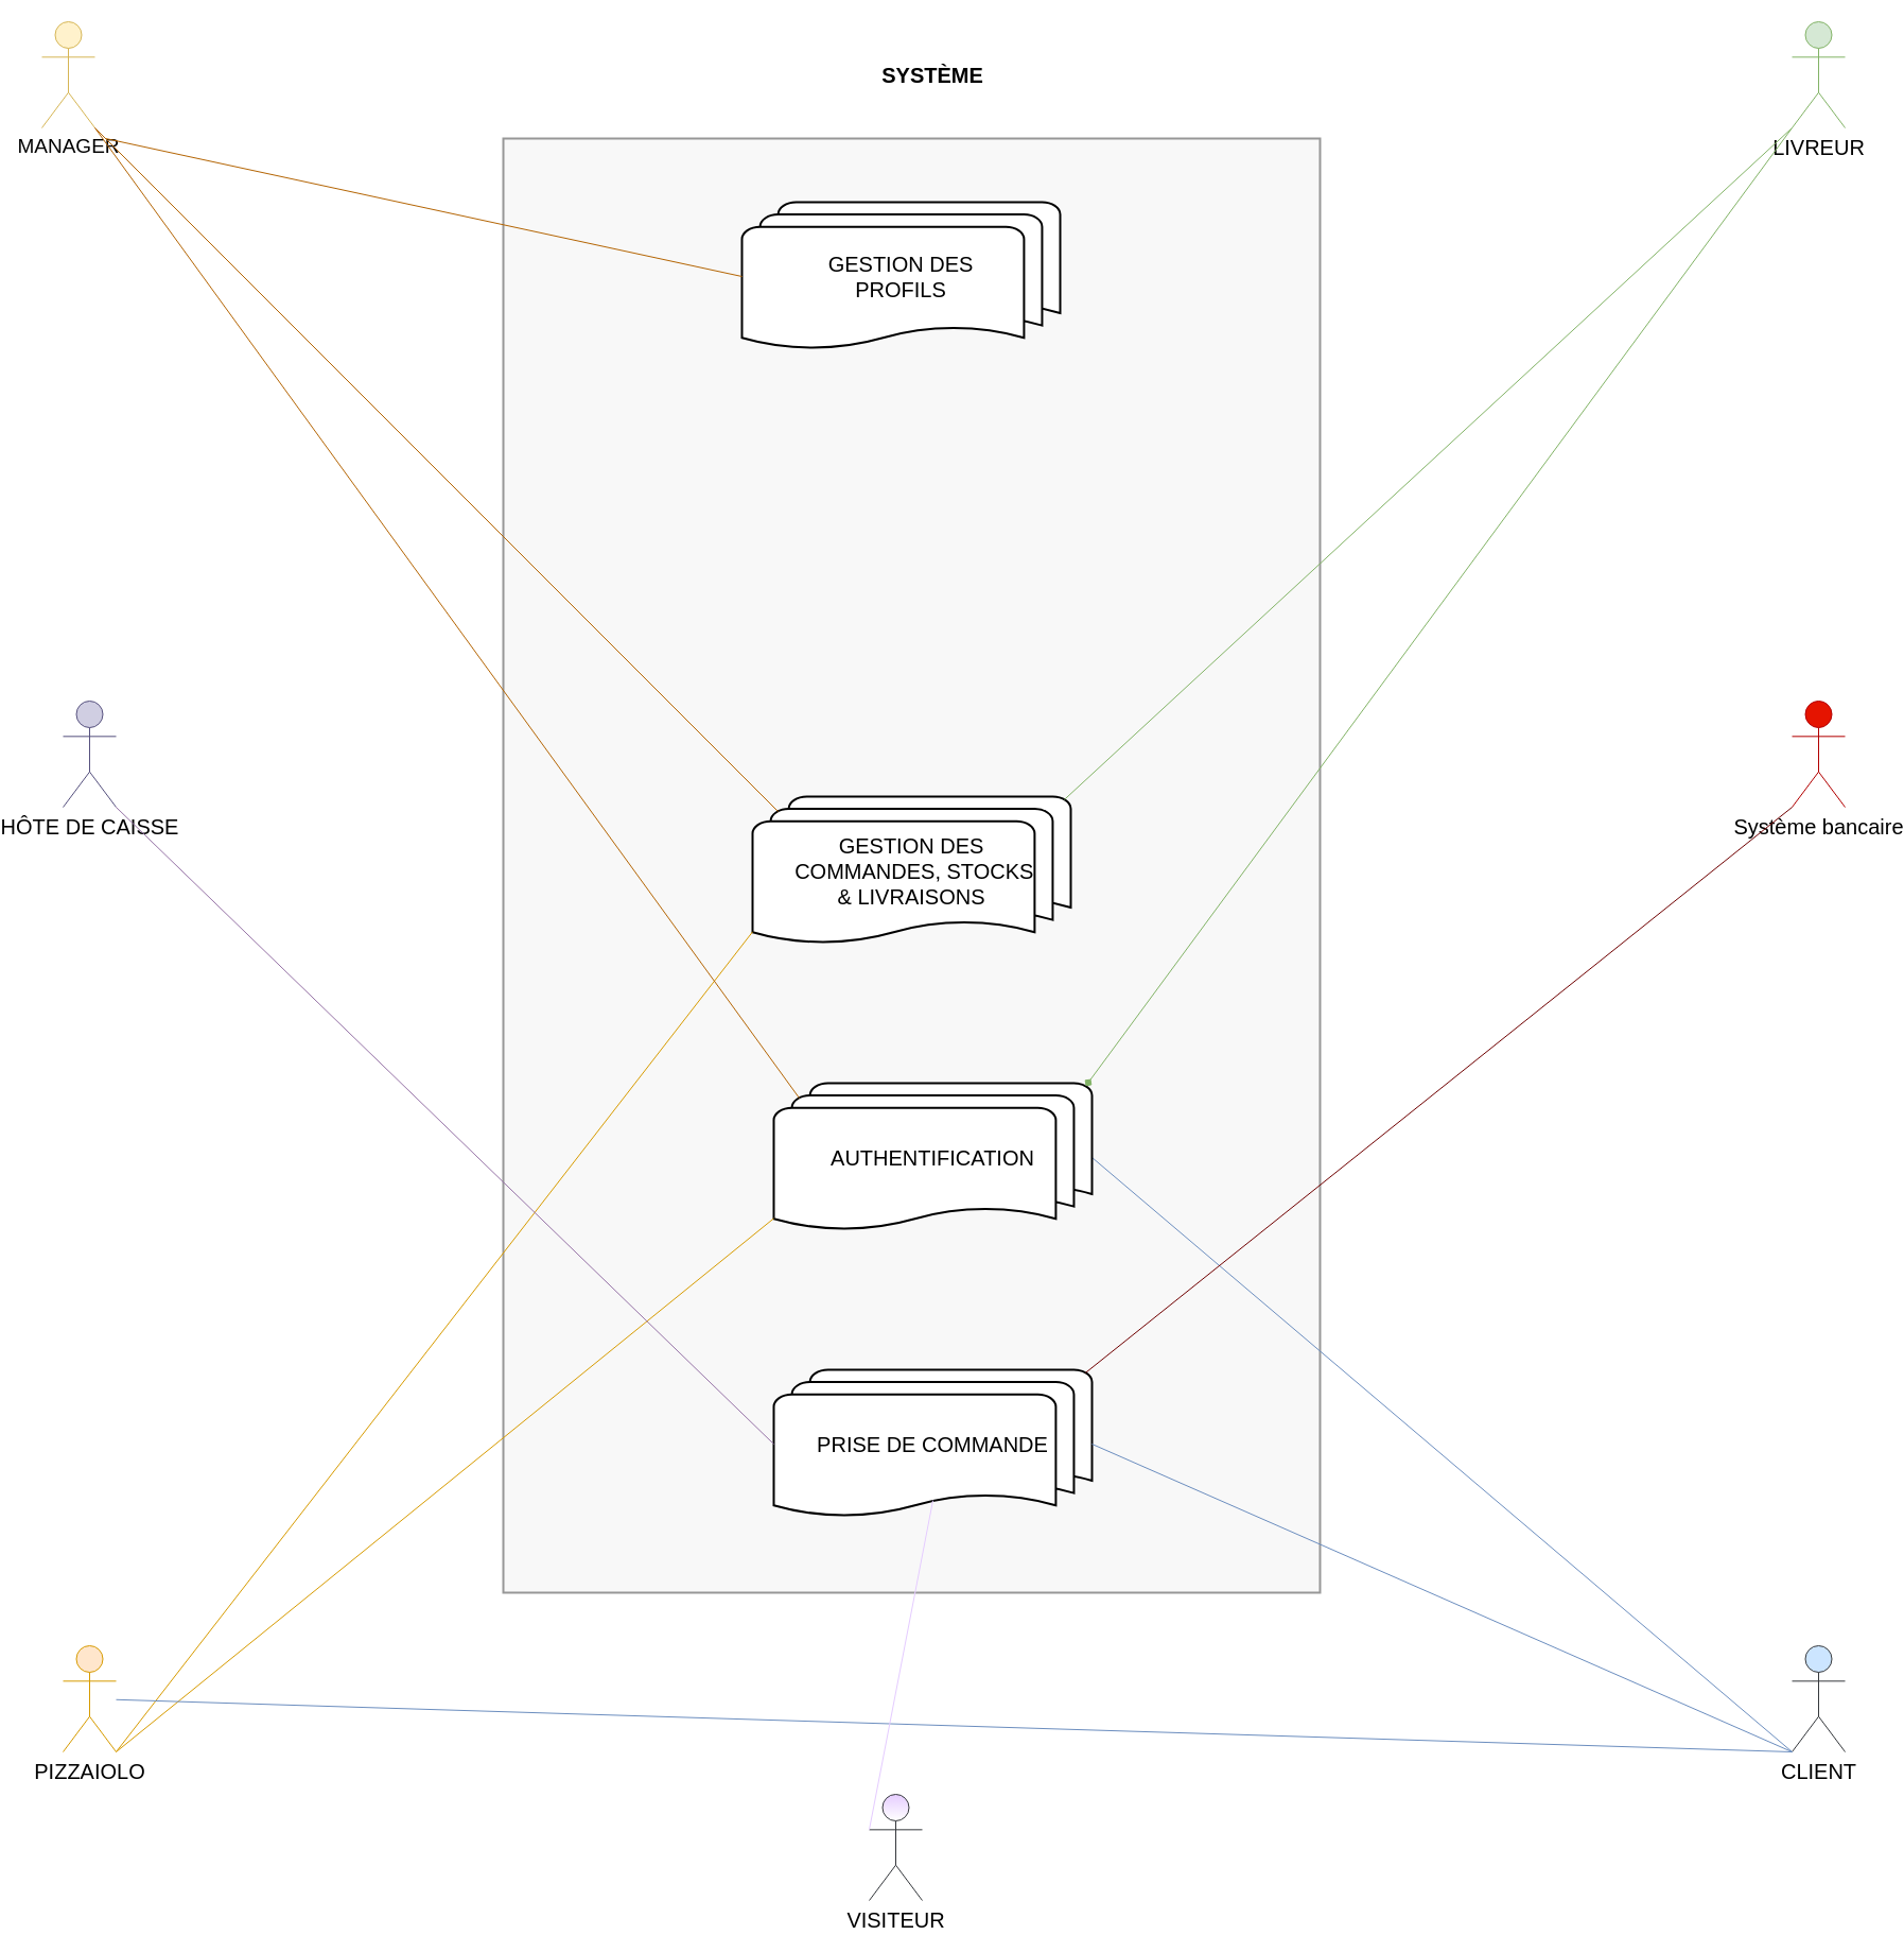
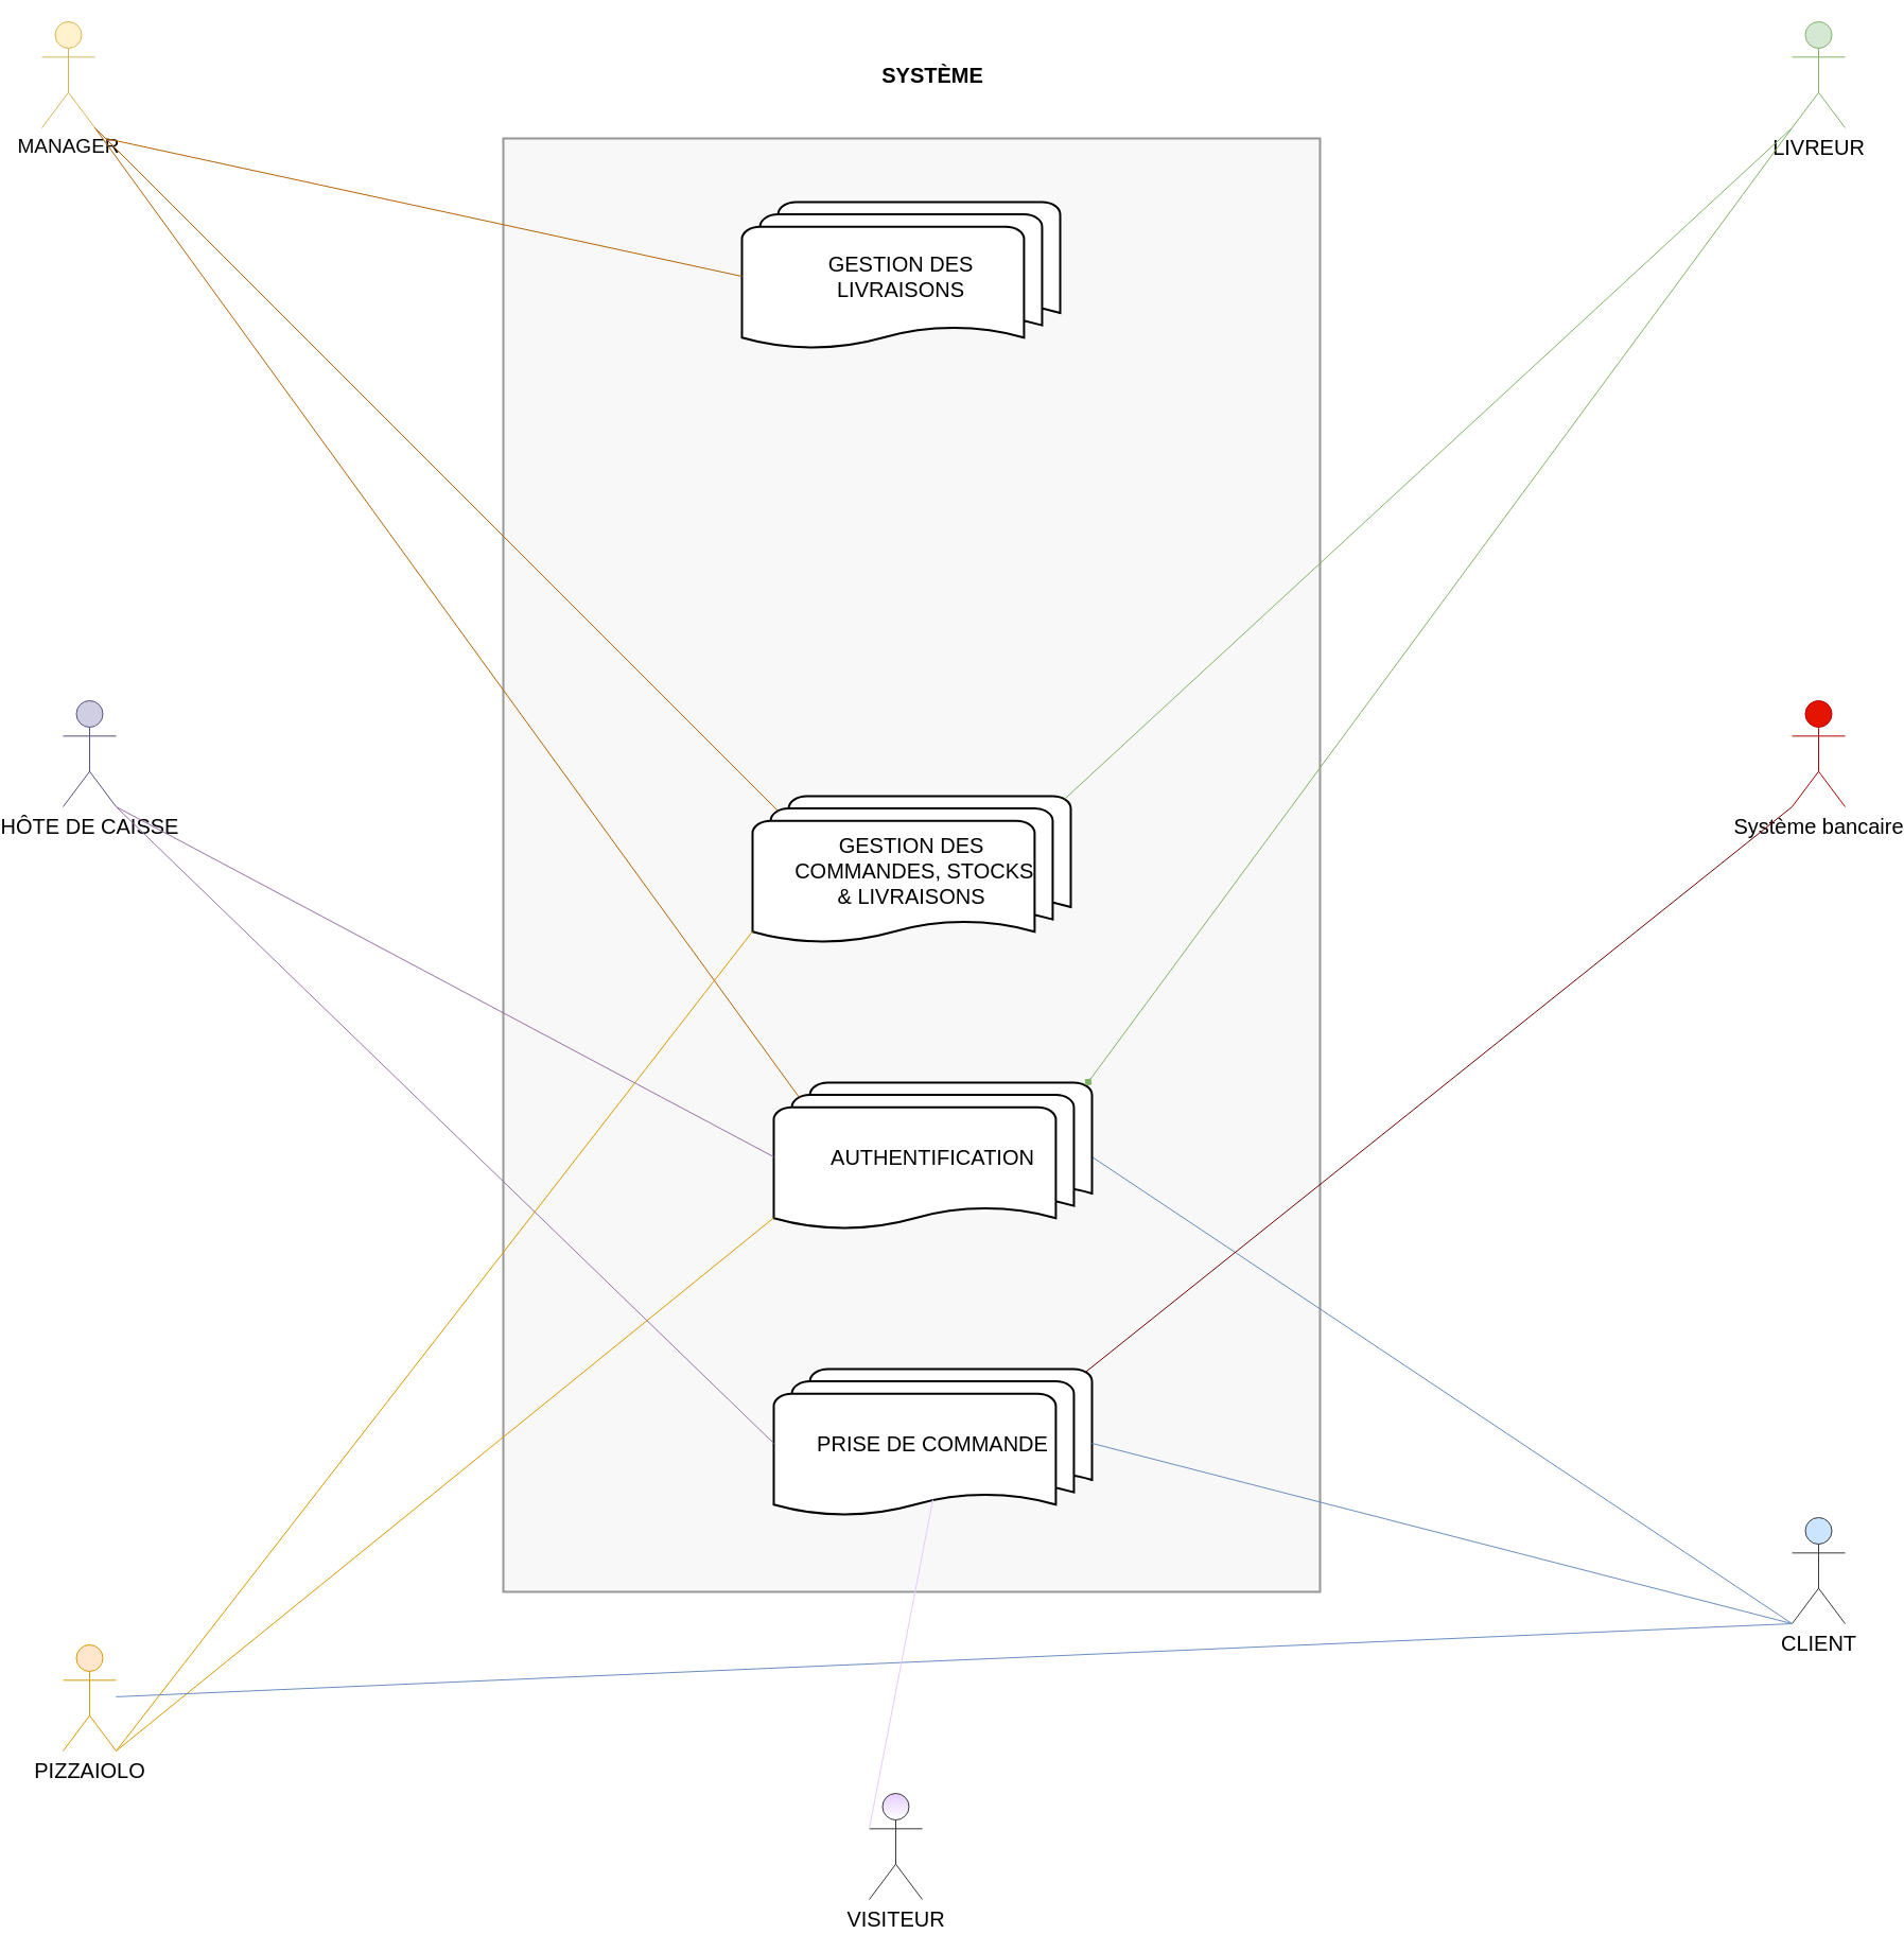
  <mxCell id="0" />
  <mxCell id="1" parent="0" />
  <mxCell id="2" value="" style="rounded=0;whiteSpace=wrap;html=1;fillColor=#eeeeee;strokeColor=#000000;opacity=40;strokeWidth=2;" parent="1" vertex="1"><mxGeometry x="455" y="130" width="770" height="1370" as="geometry" /></mxCell>
- <mxCell id="3" value="&lt;font style=&quot;font-size: 20px&quot;&gt;CLIENT&lt;/font&gt;" style="shape=umlActor;verticalLabelPosition=bottom;labelBackgroundColor=#ffffff;verticalAlign=top;html=1;outlineConnect=0;fillColor=#cce5ff;strokeColor=#36393d;aspect=fixed;" parent="1" vertex="1"><mxGeometry x="1670" y="1550" width="50" height="100" as="geometry" /></mxCell>
+ <mxCell id="3" value="&lt;font style=&quot;font-size: 20px&quot;&gt;CLIENT&lt;/font&gt;" style="shape=umlActor;verticalLabelPosition=bottom;labelBackgroundColor=#ffffff;verticalAlign=top;html=1;outlineConnect=0;fillColor=#cce5ff;strokeColor=#36393d;aspect=fixed;" parent="1" vertex="1"><mxGeometry x="1670" y="1430" width="50" height="100" as="geometry" /></mxCell>
  <mxCell id="4" value="&lt;font style=&quot;font-size: 19px&quot;&gt;MANAGER&lt;/font&gt;" style="shape=umlActor;verticalLabelPosition=bottom;labelBackgroundColor=#ffffff;verticalAlign=top;html=1;outlineConnect=0;fillColor=#fff2cc;strokeColor=#d6b656;aspect=fixed;" parent="1" vertex="1"><mxGeometry x="20" y="20" width="50" height="100" as="geometry" /></mxCell>
  <mxCell id="5" value="&lt;font style=&quot;font-size: 20px&quot;&gt;HÔTE DE CAISSE&lt;/font&gt;" style="shape=umlActor;verticalLabelPosition=bottom;labelBackgroundColor=#ffffff;verticalAlign=top;html=1;outlineConnect=0;fillColor=#d0cee2;strokeColor=#56517e;aspect=fixed;" parent="1" vertex="1"><mxGeometry x="40" y="660" width="50" height="100" as="geometry" /></mxCell>
  <mxCell id="6" value="&lt;font style=&quot;font-size: 20px&quot;&gt;LIVREUR&lt;/font&gt;" style="shape=umlActor;verticalLabelPosition=bottom;labelBackgroundColor=#ffffff;verticalAlign=top;html=1;outlineConnect=0;fillColor=#d5e8d4;strokeColor=#82b366;aspect=fixed;" parent="1" vertex="1"><mxGeometry x="1670" y="20" width="50" height="100" as="geometry" /></mxCell>
  <mxCell id="7" value="&lt;font style=&quot;font-size: 20px&quot;&gt;PIZZAIOLO&lt;/font&gt;" style="shape=umlActor;verticalLabelPosition=bottom;labelBackgroundColor=#ffffff;verticalAlign=top;html=1;outlineConnect=0;fillColor=#ffe6cc;strokeColor=#d79b00;aspect=fixed;" parent="1" vertex="1"><mxGeometry x="40" y="1550" width="50" height="100" as="geometry" /></mxCell>
  <mxCell id="8" value="&lt;font style=&quot;font-size: 20px&quot; color=&quot;#000000&quot;&gt;Système bancaire&lt;/font&gt;" style="shape=umlActor;verticalLabelPosition=bottom;labelBackgroundColor=#ffffff;verticalAlign=top;html=1;outlineConnect=0;fillColor=#e51400;strokeColor=#B20000;fontColor=#ffffff;aspect=fixed;" parent="1" vertex="1"><mxGeometry x="1670" y="660" width="50" height="100" as="geometry" /></mxCell>
  <mxCell id="9" value="" style="endArrow=none;html=1;entryX=1;entryY=0.5;entryDx=0;entryDy=0;entryPerimeter=0;fillColor=#dae8fc;strokeColor=#6c8ebf;exitX=0;exitY=1;exitDx=0;exitDy=0;exitPerimeter=0;endFill=0;" parent="1" source="3" target="10" edge="1"><mxGeometry width="50" height="50" relative="1" as="geometry"><mxPoint x="1550" y="436.67" as="sourcePoint" /><mxPoint x="1810" y="530.003" as="targetPoint" /></mxGeometry></mxCell>
  <mxCell id="10" value="&lt;font style=&quot;font-size: 20px&quot;&gt;AUTHENTIFICATION&lt;/font&gt;" style="strokeWidth=2;html=1;shape=mxgraph.flowchart.multi-document;whiteSpace=wrap;gradientColor=none;align=center;" parent="1" vertex="1"><mxGeometry x="710" y="1020" width="300" height="140" as="geometry" /></mxCell>
  <mxCell id="11" value="&lt;span style=&quot;font-size: 20px&quot;&gt;PRISE DE COMMANDE&lt;/span&gt;" style="strokeWidth=2;html=1;shape=mxgraph.flowchart.multi-document;whiteSpace=wrap;gradientColor=none;align=center;" parent="1" vertex="1"><mxGeometry x="710" y="1290" width="300" height="140" as="geometry" /></mxCell>
  <mxCell id="12" value="&lt;font style=&quot;font-size: 20px&quot;&gt;GESTION DES&lt;br&gt;&amp;nbsp;COMMANDES, STOCKS&lt;br&gt;&amp;amp; LIVRAISONS&lt;br&gt;&lt;/font&gt;" style="strokeWidth=2;html=1;shape=mxgraph.flowchart.multi-document;whiteSpace=wrap;gradientColor=none;align=center;" parent="1" vertex="1"><mxGeometry x="690" y="750" width="300" height="140" as="geometry" /></mxCell>
  <mxCell id="13" value="" style="endArrow=none;html=1;entryX=0.98;entryY=0.02;entryDx=0;entryDy=0;entryPerimeter=0;exitX=0;exitY=1;exitDx=0;exitDy=0;exitPerimeter=0;fillColor=#d5e8d4;strokeColor=#82b366;" parent="1" source="6" target="12" edge="1"><mxGeometry width="50" height="50" relative="1" as="geometry"><mxPoint x="-50" y="1190" as="sourcePoint" /><mxPoint x="530" y="1120" as="targetPoint" /></mxGeometry></mxCell>
  <mxCell id="14" value="" style="endArrow=none;html=1;entryX=0;entryY=0.91;entryDx=0;entryDy=0;entryPerimeter=0;fillColor=#ffe6cc;strokeColor=#d79b00;exitX=1;exitY=1;exitDx=0;exitDy=0;exitPerimeter=0;" parent="1" source="7" target="12" edge="1"><mxGeometry width="50" height="50" relative="1" as="geometry"><mxPoint x="480" y="1170" as="sourcePoint" /><mxPoint x="550" y="1420" as="targetPoint" /></mxGeometry></mxCell>
  <mxCell id="15" value="" style="endArrow=none;html=1;fillColor=#ffe6cc;strokeColor=#d79b00;entryX=0;entryY=0.91;entryDx=0;entryDy=0;entryPerimeter=0;exitX=1;exitY=1;exitDx=0;exitDy=0;exitPerimeter=0;" parent="1" source="7" target="10" edge="1"><mxGeometry width="50" height="50" relative="1" as="geometry"><mxPoint x="-50" y="1389.346" as="sourcePoint" /><mxPoint x="720" y="753.2" as="targetPoint" /></mxGeometry></mxCell>
  <mxCell id="16" value="" style="endArrow=diamond;html=1;entryX=0.98;entryY=0.02;entryDx=0;entryDy=0;entryPerimeter=0;fillColor=#d5e8d4;strokeColor=#82b366;exitX=0;exitY=1;exitDx=0;exitDy=0;exitPerimeter=0;" parent="1" source="6" target="10" edge="1"><mxGeometry width="50" height="50" relative="1" as="geometry"><mxPoint x="90" y="923.333" as="sourcePoint" /><mxPoint x="700" y="737.4" as="targetPoint" /></mxGeometry></mxCell>
  <mxCell id="17" value="" style="endArrow=none;html=1;entryX=1;entryY=0.5;entryDx=0;entryDy=0;entryPerimeter=0;fillColor=#dae8fc;strokeColor=#6c8ebf;exitX=0;exitY=1;exitDx=0;exitDy=0;exitPerimeter=0;endFill=0;" parent="1" source="3" target="11" edge="1"><mxGeometry width="50" height="50" relative="1" as="geometry"><mxPoint x="1890" y="683.333" as="sourcePoint" /><mxPoint x="994" y="1262.8" as="targetPoint" /></mxGeometry></mxCell>
+ <mxCell id="18" value="" style="endArrow=none;html=1;fillColor=#e1d5e7;strokeColor=#9673a6;endFill=0;entryX=0;entryY=0.5;entryDx=0;entryDy=0;entryPerimeter=0;exitX=1;exitY=1;exitDx=0;exitDy=0;exitPerimeter=0;" parent="1" source="5" target="10" edge="1"><mxGeometry width="50" height="50" relative="1" as="geometry"><mxPoint x="150" y="498.261" as="sourcePoint" /><mxPoint x="700" y="1260" as="targetPoint" /></mxGeometry></mxCell>
  <mxCell id="19" value="" style="endArrow=none;html=1;fillColor=#e1d5e7;strokeColor=#9673a6;entryX=0;entryY=0.5;entryDx=0;entryDy=0;entryPerimeter=0;endFill=0;exitX=1;exitY=1;exitDx=0;exitDy=0;exitPerimeter=0;" parent="1" source="5" target="11" edge="1"><mxGeometry width="50" height="50" relative="1" as="geometry"><mxPoint x="150" y="498.261" as="sourcePoint" /><mxPoint x="700" y="680" as="targetPoint" /></mxGeometry></mxCell>
  <mxCell id="20" value="" style="endArrow=none;html=1;exitX=1;exitY=1;exitDx=0;exitDy=0;exitPerimeter=0;fillColor=#fad7ac;strokeColor=#b46504;entryX=0.08;entryY=0.1;entryDx=0;entryDy=0;entryPerimeter=0;endFill=0;" parent="1" source="4" target="12" edge="1"><mxGeometry width="50" height="50" relative="1" as="geometry"><mxPoint x="150" y="540" as="sourcePoint" /><mxPoint x="700" y="387.4" as="targetPoint" /></mxGeometry></mxCell>
  <mxCell id="21" value="&lt;font style=&quot;font-size: 20px&quot;&gt;&lt;b&gt;SYSTÈME&lt;/b&gt;&lt;/font&gt;" style="text;html=1;strokeColor=none;fillColor=none;align=center;verticalAlign=middle;whiteSpace=wrap;rounded=0;opacity=40;" parent="1" vertex="1"><mxGeometry x="840" y="60" width="40" height="20" as="geometry" /></mxCell>
  <mxCell id="22" value="" style="endArrow=none;html=1;exitX=1;exitY=1;exitDx=0;exitDy=0;exitPerimeter=0;fillColor=#fad7ac;strokeColor=#b46504;entryX=0.08;entryY=0.1;entryDx=0;entryDy=0;entryPerimeter=0;endFill=0;" parent="1" source="4" target="10" edge="1"><mxGeometry width="50" height="50" relative="1" as="geometry"><mxPoint x="160" y="550" as="sourcePoint" /><mxPoint x="724" y="624" as="targetPoint" /></mxGeometry></mxCell>
  <mxCell id="23" value="" style="endArrow=none;html=1;fillColor=#dae8fc;strokeColor=#6c8ebf;endFill=0;exitX=0;exitY=1;exitDx=0;exitDy=0;exitPerimeter=0;" parent="1" source="3" target="7" edge="1"><mxGeometry width="50" height="50" relative="1" as="geometry"><mxPoint x="1610" y="730" as="sourcePoint" /><mxPoint x="1000" y="1010" as="targetPoint" /></mxGeometry></mxCell>
  <mxCell id="24" value="&lt;font style=&quot;font-size: 20px&quot;&gt;VISITEUR&lt;/font&gt;" style="shape=umlActor;verticalLabelPosition=bottom;labelBackgroundColor=#ffffff;verticalAlign=top;html=1;outlineConnect=0;fillColor=#E5CCFF;strokeColor=#36393d;aspect=fixed;gradientColor=#ffffff;" parent="1" vertex="1"><mxGeometry x="800" y="1690" width="50" height="100" as="geometry" /></mxCell>
  <mxCell id="25" value="" style="endArrow=none;html=1;entryX=0.5;entryY=0.88;entryDx=0;entryDy=0;entryPerimeter=0;fillColor=#dae8fc;strokeColor=#E5CCFF;endFill=0;exitX=0;exitY=0.333;exitDx=0;exitDy=0;exitPerimeter=0;" parent="1" source="24" target="11" edge="1"><mxGeometry width="50" height="50" relative="1" as="geometry"><mxPoint x="810" y="1730" as="sourcePoint" /><mxPoint x="1050" y="1390" as="targetPoint" /></mxGeometry></mxCell>
- <mxCell id="26" value="&lt;font style=&quot;font-size: 20px&quot;&gt;GESTION DES&lt;br&gt;PROFILS&lt;/font&gt;" style="strokeWidth=2;html=1;shape=mxgraph.flowchart.multi-document;whiteSpace=wrap;gradientColor=none;align=center;" parent="1" vertex="1"><mxGeometry x="680" y="190" width="300" height="140" as="geometry" /></mxCell>
+ <mxCell id="26" value="&lt;font style=&quot;font-size: 20px&quot;&gt;GESTION DES&lt;br&gt;LIVRAISONS&lt;/font&gt;" style="strokeWidth=2;html=1;shape=mxgraph.flowchart.multi-document;whiteSpace=wrap;gradientColor=none;align=center;" parent="1" vertex="1"><mxGeometry x="680" y="190" width="300" height="140" as="geometry" /></mxCell>
  <mxCell id="27" value="" style="endArrow=none;html=1;exitX=1;exitY=1;exitDx=0;exitDy=0;exitPerimeter=0;fillColor=#fad7ac;strokeColor=#b46504;entryX=0;entryY=0.5;entryDx=0;entryDy=0;entryPerimeter=0;endFill=0;" parent="1" target="26" edge="1"><mxGeometry width="50" height="50" relative="1" as="geometry"><mxPoint x="80" y="130" as="sourcePoint" /><mxPoint x="700" y="550" as="targetPoint" /></mxGeometry></mxCell>
  <mxCell id="28" value="" style="endArrow=none;html=1;entryX=0;entryY=1;entryDx=0;entryDy=0;entryPerimeter=0;exitX=0.98;exitY=0.02;exitDx=0;exitDy=0;exitPerimeter=0;fillColor=#a20025;strokeColor=#6F0000;" edge="1" parent="1" source="11" target="8"><mxGeometry width="50" height="50" relative="1" as="geometry"><mxPoint x="710" y="1000" as="sourcePoint" /><mxPoint x="760" y="950" as="targetPoint" /></mxGeometry></mxCell>
